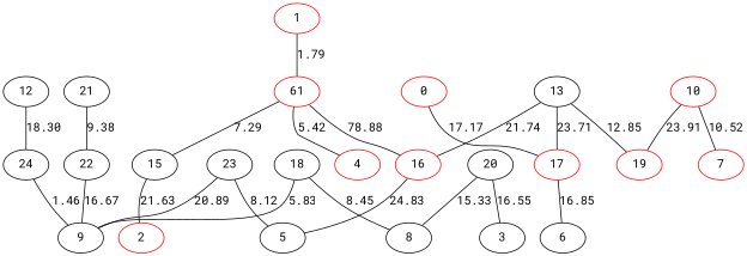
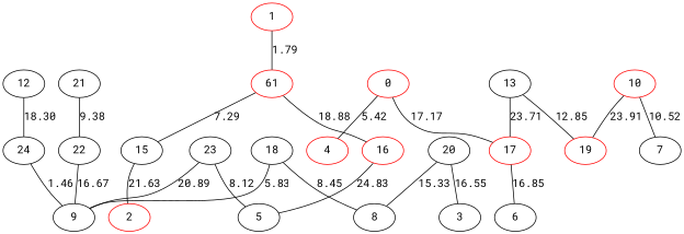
  graph {
    fontname="Roboto Mono"
    node [color=black fontname="Roboto Mono"]
    edge [fontname="Roboto Mono"]
    22
    9
    23
    5
    24
    10 [color=red]
    19 [color=red]
-   7 [color=red]
+   7
    n9 [color=red label=61]
    15
    16 [color=red]
    4 [color=red]
    2 [color=red]
    12
    13
    17 [color=red]
    6
    18
    8
    0 [color=red]
    1 [color=red]
    20
    3
    21
    22 -- 9 [label=16.67]
    23 -- 9 [label=20.89]
    23 -- 5 [label=8.12]
    24 -- 9 [label=1.46]
    10 -- 19 [label=23.91]
    10 -- 7 [label=10.52]
    n9 -- 15 [label=7.29]
-   n9 -- 16 [label=78.88]
-   n9 -- 4 [label=5.42]
+   n9 -- 16 [label=18.88]
+   0 -- 4 [label=5.42]
    15 -- 2 [label=21.63]
    16 -- 5 [label=24.83]
    12 -- 24 [label=18.30]
    13 -- 19 [label=12.85]
-   13 -- 16 [label=21.74]
    13 -- 17 [label=23.71]
    17 -- 6 [label=16.85]
    18 -- 9 [label=5.83]
    18 -- 8 [label=8.45]
    0 -- 17 [label=17.17]
    1 -- n9 [label=1.79]
    20 -- 8 [label=15.33]
    20 -- 3 [label=16.55]
    21 -- 22 [label=9.38]
  }
